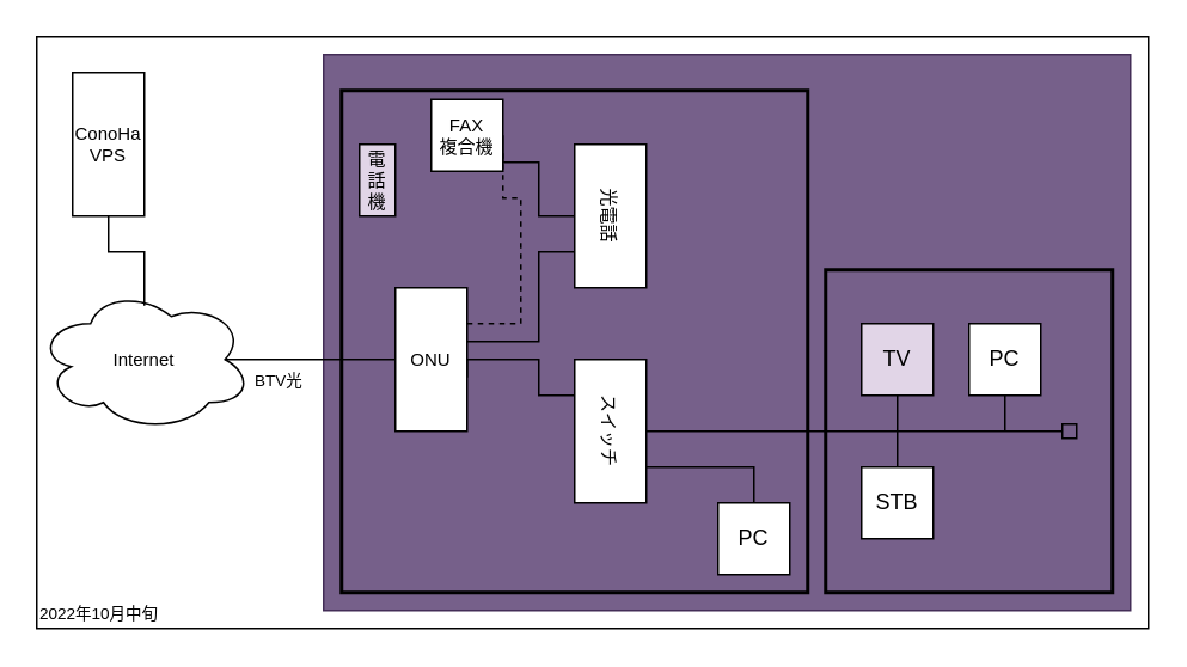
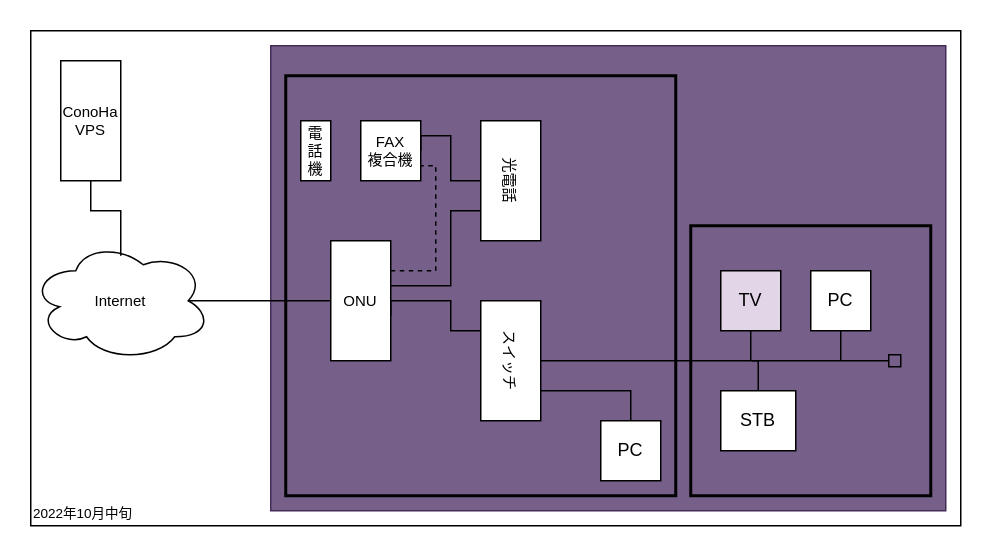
  <mxCell id="0" />
  <mxCell id="1" parent="0" />
  <mxCell id="2" value="" style="rounded=0;whiteSpace=wrap;html=1;fillColor=none;" vertex="1" parent="1"><mxGeometry x="20" y="20" width="620" height="330" as="geometry" /></mxCell>
  <mxCell id="3" value="" style="rounded=0;whiteSpace=wrap;html=1;fillColor=#76608a;strokeColor=#432D57;fontColor=#ffffff;" vertex="1" parent="1"><mxGeometry x="180" y="30" width="450" height="310" as="geometry" /></mxCell>
  <mxCell id="4" value="" style="ellipse;shape=cloud;whiteSpace=wrap;html=1;" vertex="1" parent="1"><mxGeometry x="20" y="160" width="120" height="80" as="geometry" /></mxCell>
  <mxCell id="5" style="edgeStyle=orthogonalEdgeStyle;rounded=0;orthogonalLoop=1;jettySize=auto;html=1;entryX=1;entryY=0.75;entryDx=0;entryDy=0;endArrow=none;endFill=0;curved=0;dashed=1;" edge="1" parent="1" source="6" target="17"><mxGeometry relative="1" as="geometry"><Array as="points"><mxPoint x="290" y="180" /><mxPoint x="290" y="110" /></Array></mxGeometry></mxCell>
  <mxCell id="6" value="ONU" style="rounded=0;whiteSpace=wrap;html=1;fontSize=10;" vertex="1" parent="1"><mxGeometry x="220" y="160" width="40" height="80" as="geometry" /></mxCell>
  <mxCell id="7" style="edgeStyle=orthogonalEdgeStyle;rounded=0;orthogonalLoop=1;jettySize=auto;html=1;entryX=0.875;entryY=0.5;entryDx=0;entryDy=0;entryPerimeter=0;endArrow=none;endFill=0;" edge="1" parent="1" source="6" target="4"><mxGeometry relative="1" as="geometry" /></mxCell>
  <mxCell id="8" style="edgeStyle=orthogonalEdgeStyle;rounded=0;orthogonalLoop=1;jettySize=auto;html=1;endArrow=none;endFill=0;curved=0;strokeColor=default;" edge="1" parent="1" source="11"><mxGeometry relative="1" as="geometry"><mxPoint x="260" y="210" as="targetPoint" /><Array as="points"><mxPoint x="300" y="220" /><mxPoint x="300" y="200" /><mxPoint x="260" y="200" /></Array></mxGeometry></mxCell>
  <mxCell id="9" style="edgeStyle=orthogonalEdgeStyle;rounded=0;orthogonalLoop=1;jettySize=auto;html=1;entryX=0.5;entryY=0;entryDx=0;entryDy=0;endArrow=none;endFill=0;" edge="1" parent="1" source="11" target="21"><mxGeometry relative="1" as="geometry"><Array as="points"><mxPoint x="420" y="260" /></Array></mxGeometry></mxCell>
  <mxCell id="10" style="edgeStyle=orthogonalEdgeStyle;rounded=0;orthogonalLoop=1;jettySize=auto;html=1;endArrow=box;endFill=0;" edge="1" parent="1" source="11"><mxGeometry relative="1" as="geometry"><mxPoint x="600" y="240" as="targetPoint" /></mxGeometry></mxCell>
  <mxCell id="11" value="" style="rounded=0;whiteSpace=wrap;html=1;horizontal=0;" vertex="1" parent="1"><mxGeometry x="320" y="200" width="40" height="80" as="geometry" /></mxCell>
  <mxCell id="12" style="edgeStyle=orthogonalEdgeStyle;rounded=0;orthogonalLoop=1;jettySize=auto;html=1;endArrow=none;endFill=0;curved=0;" edge="1" parent="1" source="14"><mxGeometry relative="1" as="geometry"><mxPoint x="260" y="190" as="targetPoint" /><Array as="points"><mxPoint x="300" y="140" /><mxPoint x="300" y="190" /><mxPoint x="260" y="190" /></Array></mxGeometry></mxCell>
  <mxCell id="13" style="edgeStyle=orthogonalEdgeStyle;rounded=0;orthogonalLoop=1;jettySize=auto;html=1;entryX=1;entryY=0.5;entryDx=0;entryDy=0;endArrow=none;endFill=0;" edge="1" parent="1" source="14" target="17"><mxGeometry relative="1" as="geometry"><Array as="points"><mxPoint x="300" y="120" /><mxPoint x="300" y="90" /><mxPoint x="280" y="90" /></Array></mxGeometry></mxCell>
  <mxCell id="14" value="" style="rounded=0;whiteSpace=wrap;html=1;horizontal=0;labelPosition=center;verticalLabelPosition=middle;align=center;verticalAlign=middle;direction=west;flipH=0;flipV=1;" vertex="1" parent="1"><mxGeometry x="320" y="80" width="40" height="80" as="geometry" /></mxCell>
  <mxCell id="15" value="光電話" style="text;html=1;align=center;verticalAlign=middle;whiteSpace=wrap;rounded=0;horizontal=1;rotation=90;spacingLeft=0;direction=east;flipH=1;flipV=1;fontSize=10;" vertex="1" parent="1"><mxGeometry x="310" y="105" width="60" height="30" as="geometry" /></mxCell>
  <mxCell id="16" value="スイッチ" style="text;html=1;align=center;verticalAlign=middle;whiteSpace=wrap;rounded=0;horizontal=1;rotation=90;spacingLeft=0;direction=east;flipH=1;flipV=1;fontSize=10;" vertex="1" parent="1"><mxGeometry x="310" y="225" width="60" height="30" as="geometry" /></mxCell>
- <mxCell id="17" value="FAX&lt;br style=&quot;font-size: 10px;&quot;&gt;複合機" style="rounded=0;whiteSpace=wrap;html=1;fontSize=10;" vertex="1" parent="1"><mxGeometry x="240" y="55" width="40" height="40" as="geometry" /></mxCell>
- <mxCell id="18" value="電話機" style="rounded=0;whiteSpace=wrap;html=1;fontSize=10;fillColor=#e1d5e7;" vertex="1" parent="1"><mxGeometry x="200" y="80" width="20" height="40" as="geometry" /></mxCell>
+ <mxCell id="17" value="FAX&lt;br style=&quot;font-size: 10px;&quot;&gt;複合機" style="rounded=0;whiteSpace=wrap;html=1;fontSize=10;" vertex="1" parent="1"><mxGeometry x="240" y="80" width="40" height="40" as="geometry" /></mxCell>
+ <mxCell id="18" value="電話機" style="rounded=0;whiteSpace=wrap;html=1;fontSize=10;" vertex="1" parent="1"><mxGeometry x="200" y="80" width="20" height="40" as="geometry" /></mxCell>
  <mxCell id="19" value="Internet" style="text;html=1;align=center;verticalAlign=middle;whiteSpace=wrap;rounded=0;fontSize=10;" vertex="1" parent="1"><mxGeometry x="50" y="185" width="60" height="30" as="geometry" /></mxCell>
- <mxCell id="20" value="BTV光" style="text;html=1;align=left;verticalAlign=top;whiteSpace=wrap;rounded=0;fontSize=9;" vertex="1" parent="1"><mxGeometry x="140" y="200" width="40" height="20" as="geometry" /></mxCell>
  <mxCell id="21" value="PC" style="rounded=0;whiteSpace=wrap;html=1;" vertex="1" parent="1"><mxGeometry x="400" y="280" width="40" height="40" as="geometry" /></mxCell>
  <mxCell id="22" style="edgeStyle=orthogonalEdgeStyle;rounded=0;orthogonalLoop=1;jettySize=auto;html=1;endArrow=none;endFill=0;" edge="1" parent="1" source="23"><mxGeometry relative="1" as="geometry"><mxPoint x="500" y="240" as="targetPoint" /></mxGeometry></mxCell>
  <mxCell id="23" value="TV" style="rounded=0;whiteSpace=wrap;html=1;fillColor=#e1d5e7;" vertex="1" parent="1"><mxGeometry x="480" y="180" width="40" height="40" as="geometry" /></mxCell>
  <mxCell id="24" style="edgeStyle=orthogonalEdgeStyle;rounded=0;orthogonalLoop=1;jettySize=auto;html=1;endArrow=none;endFill=0;" edge="1" parent="1" source="25"><mxGeometry relative="1" as="geometry"><mxPoint x="500" y="240" as="targetPoint" /></mxGeometry></mxCell>
- <mxCell id="25" value="STB" style="rounded=0;whiteSpace=wrap;html=1;" vertex="1" parent="1"><mxGeometry x="480" y="260" width="40" height="40" as="geometry" /></mxCell>
+ <mxCell id="25" value="STB" style="rounded=0;whiteSpace=wrap;html=1;" vertex="1" parent="1"><mxGeometry x="480" y="260" width="50" height="40" as="geometry" /></mxCell>
  <mxCell id="26" style="edgeStyle=orthogonalEdgeStyle;rounded=0;orthogonalLoop=1;jettySize=auto;html=1;endArrow=none;endFill=0;" edge="1" parent="1" source="27"><mxGeometry relative="1" as="geometry"><mxPoint x="560" y="240" as="targetPoint" /></mxGeometry></mxCell>
  <mxCell id="27" value="PC" style="rounded=0;whiteSpace=wrap;html=1;" vertex="1" parent="1"><mxGeometry x="540" y="180" width="40" height="40" as="geometry" /></mxCell>
  <mxCell id="28" value="" style="rounded=0;whiteSpace=wrap;html=1;fillColor=none;strokeWidth=2;" vertex="1" parent="1"><mxGeometry x="460" y="150" width="160" height="180" as="geometry" /></mxCell>
  <mxCell id="29" value="" style="rounded=0;whiteSpace=wrap;html=1;fillColor=none;strokeWidth=2;perimeterSpacing=0;" vertex="1" parent="1"><mxGeometry x="190" y="50" width="260" height="280" as="geometry" /></mxCell>
  <mxCell id="30" value="ConoHa&lt;br style=&quot;font-size: 10px;&quot;&gt;VPS" style="rounded=0;whiteSpace=wrap;html=1;fontSize=10;" vertex="1" parent="1"><mxGeometry x="40" y="40" width="40" height="80" as="geometry" /></mxCell>
  <mxCell id="31" style="edgeStyle=orthogonalEdgeStyle;rounded=0;orthogonalLoop=1;jettySize=auto;html=1;entryX=0.5;entryY=0.125;entryDx=0;entryDy=0;entryPerimeter=0;endArrow=none;endFill=0;" edge="1" parent="1" source="30" target="4"><mxGeometry relative="1" as="geometry" /></mxCell>
  <mxCell id="32" value="2022年10月中旬" style="text;html=1;align=left;verticalAlign=top;whiteSpace=wrap;rounded=0;fontSize=9;" vertex="1" parent="1"><mxGeometry x="20" y="330" width="70" height="20" as="geometry" /></mxCell>
